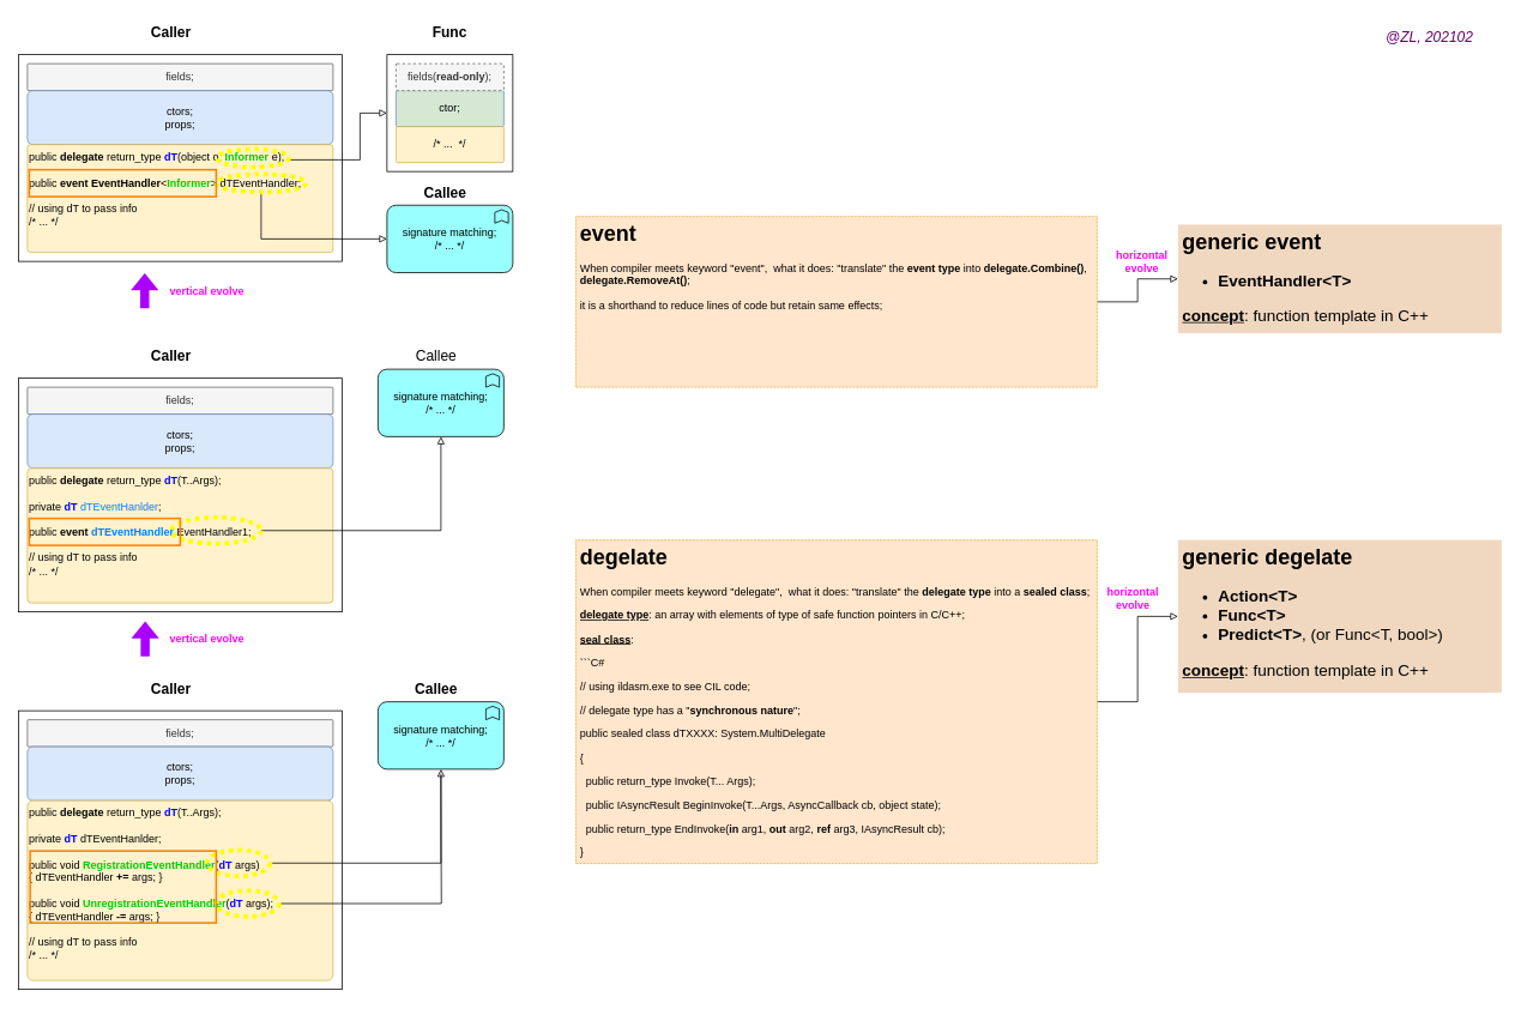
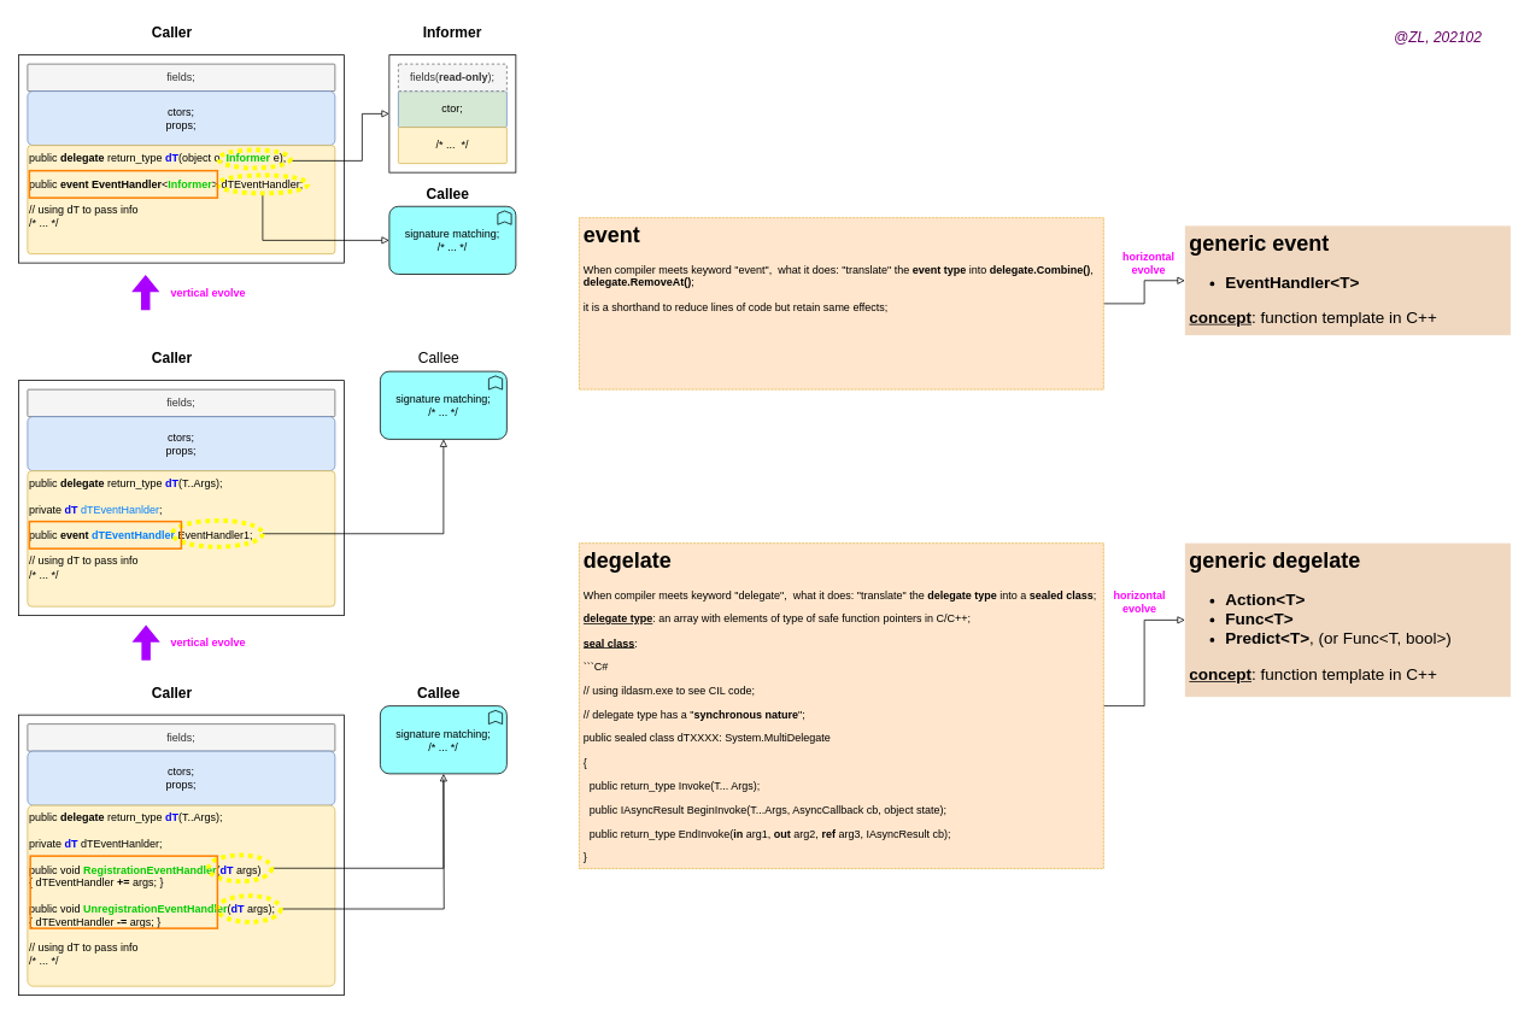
  <mxCell id="0" />
  <mxCell id="1" parent="0" />
  <mxCell id="2" value="" style="rounded=0;whiteSpace=wrap;html=1;" parent="1" vertex="1"><mxGeometry x="20" y="60" width="360" height="230" as="geometry" /></mxCell>
  <mxCell id="3" value="@ZL, 202102" style="text;html=1;strokeColor=none;fillColor=none;align=center;verticalAlign=middle;whiteSpace=wrap;rounded=0;fontSize=16;fontStyle=2;fontColor=#660066;" parent="1" vertex="1"><mxGeometry x="1530" y="30" width="120" height="20" as="geometry" /></mxCell>
  <mxCell id="4" value="fields;" style="rounded=1;whiteSpace=wrap;html=1;fillColor=#f5f5f5;strokeColor=#666666;fontColor=#333333;arcSize=4;" parent="1" vertex="1"><mxGeometry x="30" y="70" width="340" height="30" as="geometry" /></mxCell>
  <mxCell id="5" value="ctors;&lt;br&gt;props;" style="rounded=1;whiteSpace=wrap;html=1;fillColor=#dae8fc;strokeColor=#6c8ebf;arcSize=10;" parent="1" vertex="1"><mxGeometry x="30" y="100" width="340" height="60" as="geometry" /></mxCell>
  <mxCell id="6" value="public &lt;b&gt;delegate &lt;/b&gt;return_type&amp;nbsp;&lt;font color=&quot;#0000ff&quot; style=&quot;font-weight: bold&quot;&gt;dT&lt;/font&gt;(object o, &lt;b&gt;&lt;font color=&quot;#00cc00&quot;&gt;Informer&lt;/font&gt; &lt;/b&gt;e);&lt;br&gt;&lt;br&gt;public &lt;b&gt;event EventHandler&lt;/b&gt;&amp;lt;&lt;b&gt;&lt;font color=&quot;#00cc00&quot;&gt;Informer&lt;/font&gt;&lt;/b&gt;&amp;gt;&lt;font color=&quot;#0000ff&quot; style=&quot;font-weight: bold&quot;&gt;&amp;nbsp;&lt;/font&gt;dTEventHandler;&lt;br&gt;&lt;br&gt;// using dT to pass info&lt;br&gt;/* ... */" style="rounded=1;whiteSpace=wrap;html=1;verticalAlign=top;align=left;arcSize=3;fillColor=#fff2cc;strokeColor=#d6b656;" parent="1" vertex="1"><mxGeometry x="30" y="160" width="340" height="120" as="geometry" /></mxCell>
  <mxCell id="7" value="" style="rounded=0;whiteSpace=wrap;html=1;" parent="1" vertex="1"><mxGeometry x="430" y="60" width="140" height="130" as="geometry" /></mxCell>
  <mxCell id="8" value="ctor;" style="rounded=1;whiteSpace=wrap;html=1;align=center;arcSize=4;fillColor=#d5e8d4;strokeColor=#6c8ebf;" parent="1" vertex="1"><mxGeometry x="440" y="100" width="120" height="40" as="geometry" /></mxCell>
  <mxCell id="9" value="fields(&lt;b&gt;read-only&lt;/b&gt;);" style="rounded=1;whiteSpace=wrap;html=1;align=center;arcSize=4;fillColor=#f5f5f5;strokeColor=#666666;fontColor=#333333;dashed=1;" parent="1" vertex="1"><mxGeometry x="440" y="70" width="120" height="30" as="geometry" /></mxCell>
  <mxCell id="10" value="/* ...&amp;nbsp; */" style="rounded=1;whiteSpace=wrap;html=1;align=center;arcSize=4;fillColor=#fff2cc;strokeColor=#d6b656;" parent="1" vertex="1"><mxGeometry x="440" y="140" width="120" height="40" as="geometry" /></mxCell>
  <mxCell id="11" value="&lt;b&gt;&lt;font style=&quot;font-size: 16px&quot;&gt;Caller&lt;/font&gt;&lt;/b&gt;" style="text;html=1;strokeColor=none;fillColor=none;align=center;verticalAlign=middle;whiteSpace=wrap;rounded=0;" parent="1" vertex="1"><mxGeometry x="150" y="20" width="80" height="30" as="geometry" /></mxCell>
- <mxCell id="12" value="&lt;b&gt;&lt;font style=&quot;font-size: 16px&quot;&gt;Func&lt;/font&gt;&lt;/b&gt;" style="text;html=1;strokeColor=none;fillColor=none;align=center;verticalAlign=middle;whiteSpace=wrap;rounded=0;" parent="1" vertex="1"><mxGeometry x="460" y="20" width="80" height="30" as="geometry" /></mxCell>
+ <mxCell id="12" value="&lt;b&gt;&lt;font style=&quot;font-size: 16px&quot;&gt;Informer&lt;/font&gt;&lt;/b&gt;" style="text;html=1;strokeColor=none;fillColor=none;align=center;verticalAlign=middle;whiteSpace=wrap;rounded=0;" parent="1" vertex="1"><mxGeometry x="460" y="20" width="80" height="30" as="geometry" /></mxCell>
  <mxCell id="13" value="signature matching;&lt;br&gt;/* ... */" style="html=1;outlineConnect=0;whiteSpace=wrap;fillColor=#99ffff;shape=mxgraph.archimate3.application;appType=func;archiType=rounded;align=center;" parent="1" vertex="1"><mxGeometry x="430" y="227.5" width="140" height="75" as="geometry" /></mxCell>
  <mxCell id="14" value="&lt;span style=&quot;font-size: 16px&quot;&gt;&lt;b&gt;Callee&lt;/b&gt;&lt;/span&gt;" style="text;html=1;strokeColor=none;fillColor=none;align=center;verticalAlign=middle;whiteSpace=wrap;rounded=0;" parent="1" vertex="1"><mxGeometry x="455" y="197.5" width="80" height="30" as="geometry" /></mxCell>
  <mxCell id="15" style="edgeStyle=orthogonalEdgeStyle;rounded=0;orthogonalLoop=1;jettySize=auto;html=1;exitX=1;exitY=0.5;exitDx=0;exitDy=0;entryX=0;entryY=0.5;entryDx=0;entryDy=0;endArrow=block;endFill=0;fontColor=#FF00FF;" parent="1" source="16" target="7" edge="1"><mxGeometry relative="1" as="geometry"><Array as="points"><mxPoint x="400" y="177" /><mxPoint x="400" y="125" /></Array></mxGeometry></mxCell>
  <mxCell id="16" value="" style="ellipse;whiteSpace=wrap;html=1;align=center;fillColor=none;dashed=1;strokeColor=#FFFF00;strokeWidth=5;dashPattern=1 1;" parent="1" vertex="1"><mxGeometry x="241" y="165" width="80" height="20" as="geometry" /></mxCell>
  <mxCell id="17" style="edgeStyle=orthogonalEdgeStyle;rounded=0;orthogonalLoop=1;jettySize=auto;html=1;exitX=0.5;exitY=1;exitDx=0;exitDy=0;entryX=0;entryY=0.5;entryDx=0;entryDy=0;entryPerimeter=0;endArrow=block;endFill=0;fontColor=#FF00FF;" parent="1" source="18" target="13" edge="1"><mxGeometry relative="1" as="geometry" /></mxCell>
  <mxCell id="18" value="" style="ellipse;whiteSpace=wrap;html=1;align=center;fillColor=none;dashed=1;strokeColor=#FFFF00;strokeWidth=5;dashPattern=1 1;" parent="1" vertex="1"><mxGeometry x="240" y="193" width="100" height="20" as="geometry" /></mxCell>
  <mxCell id="19" value="" style="rounded=0;whiteSpace=wrap;html=1;" parent="1" vertex="1"><mxGeometry x="20" y="420" width="360" height="260" as="geometry" /></mxCell>
  <mxCell id="20" value="fields;" style="rounded=1;whiteSpace=wrap;html=1;fillColor=#f5f5f5;strokeColor=#666666;fontColor=#333333;arcSize=4;" parent="1" vertex="1"><mxGeometry x="30" y="430" width="340" height="30" as="geometry" /></mxCell>
  <mxCell id="21" value="ctors;&lt;br&gt;props;" style="rounded=1;whiteSpace=wrap;html=1;fillColor=#dae8fc;strokeColor=#6c8ebf;arcSize=10;" parent="1" vertex="1"><mxGeometry x="30" y="460" width="340" height="60" as="geometry" /></mxCell>
  <mxCell id="22" value="public &lt;b&gt;delegate &lt;/b&gt;return_type&amp;nbsp;&lt;font color=&quot;#0000ff&quot; style=&quot;font-weight: bold&quot;&gt;dT&lt;/font&gt;(T..Args);&lt;br&gt;&lt;br&gt;private &lt;b&gt;&lt;font color=&quot;#0000ff&quot;&gt;dT &lt;/font&gt;&lt;/b&gt;&lt;font color=&quot;#007fff&quot;&gt;dTEventHanlder&lt;/font&gt;;&lt;br&gt;&lt;br&gt;public &lt;b&gt;event &lt;font color=&quot;#007fff&quot;&gt;dTEventHandler&lt;/font&gt;&amp;nbsp;&lt;/b&gt;EventHandler1;&lt;br&gt;&lt;br&gt;// using dT to pass info&lt;br&gt;/* ... */" style="rounded=1;whiteSpace=wrap;html=1;verticalAlign=top;align=left;arcSize=3;fillColor=#fff2cc;strokeColor=#d6b656;" parent="1" vertex="1"><mxGeometry x="30" y="520" width="340" height="150" as="geometry" /></mxCell>
  <mxCell id="23" value="&lt;b&gt;&lt;font style=&quot;font-size: 16px&quot;&gt;Caller&lt;/font&gt;&lt;/b&gt;" style="text;html=1;strokeColor=none;fillColor=none;align=center;verticalAlign=middle;whiteSpace=wrap;rounded=0;" parent="1" vertex="1"><mxGeometry x="150" y="380" width="80" height="30" as="geometry" /></mxCell>
  <mxCell id="24" value="signature matching;&lt;br&gt;/* ... */" style="html=1;outlineConnect=0;whiteSpace=wrap;fillColor=#99ffff;shape=mxgraph.archimate3.application;appType=func;archiType=rounded;align=center;" parent="1" vertex="1"><mxGeometry x="420" y="410" width="140" height="75" as="geometry" /></mxCell>
  <mxCell id="25" value="&lt;span style=&quot;font-size: 16px&quot;&gt;Callee&lt;/span&gt;" style="text;html=1;strokeColor=none;fillColor=none;align=center;verticalAlign=middle;whiteSpace=wrap;rounded=0;" parent="1" vertex="1"><mxGeometry x="445" y="380" width="80" height="30" as="geometry" /></mxCell>
  <mxCell id="26" style="edgeStyle=orthogonalEdgeStyle;rounded=0;orthogonalLoop=1;jettySize=auto;html=1;exitX=1;exitY=0.5;exitDx=0;exitDy=0;endArrow=block;endFill=0;entryX=0.5;entryY=1;entryDx=0;entryDy=0;entryPerimeter=0;" parent="1" source="27" target="24" edge="1"><mxGeometry relative="1" as="geometry"><mxPoint x="490" y="490" as="targetPoint" /></mxGeometry></mxCell>
  <mxCell id="27" value="" style="ellipse;whiteSpace=wrap;html=1;dashed=1;dashPattern=1 1;strokeColor=#FFFF00;strokeWidth=5;fillColor=none;align=center;" parent="1" vertex="1"><mxGeometry x="190" y="575" width="100" height="29" as="geometry" /></mxCell>
  <mxCell id="28" style="edgeStyle=orthogonalEdgeStyle;rounded=0;orthogonalLoop=1;jettySize=auto;html=1;entryX=0;entryY=0.5;entryDx=0;entryDy=0;endArrow=block;endFill=0;fontColor=#FF00FF;" parent="1" source="29" target="45" edge="1"><mxGeometry relative="1" as="geometry" /></mxCell>
  <mxCell id="29" value="&lt;h1&gt;degelate&lt;/h1&gt;&lt;p&gt;When compiler meets keyword &quot;delegate&quot;,&amp;nbsp; what it does:&amp;nbsp;&lt;span&gt;&quot;translate&quot; the &lt;b&gt;delegate type &lt;/b&gt;into a &lt;b&gt;sealed class&lt;/b&gt;;&lt;/span&gt;&lt;/p&gt;&lt;p&gt;&lt;b&gt;&lt;u&gt;delegate type&lt;/u&gt;&lt;/b&gt;: an array with elements of type of safe function pointers in C/C++;&lt;/p&gt;&lt;p&gt;&lt;b&gt;&lt;u&gt;seal class&lt;/u&gt;&lt;/b&gt;:&lt;/p&gt;&lt;p&gt;```C#&lt;/p&gt;&lt;p&gt;// using ildasm.exe to see CIL code;&lt;/p&gt;&lt;p&gt;// delegate type has a &quot;&lt;b&gt;synchronous nature&lt;/b&gt;&quot;;&lt;/p&gt;&lt;p&gt;public sealed class dTXXXX: System.MultiDelegate&lt;/p&gt;&lt;p&gt;{&lt;/p&gt;&lt;p&gt;&amp;nbsp; public return_type Invoke(T... Args);&lt;/p&gt;&lt;p&gt;&amp;nbsp; public IAsyncResult BeginInvoke(T...Args, AsyncCallback cb, object state);&lt;/p&gt;&lt;p&gt;&amp;nbsp; public return_type EndInvoke(&lt;b&gt;in&lt;/b&gt; arg1, &lt;b&gt;out &lt;/b&gt;arg2, &lt;b&gt;ref&lt;/b&gt; arg3, IAsyncResult cb);&lt;/p&gt;&lt;p&gt;}&lt;/p&gt;&lt;p&gt;```&lt;/p&gt;" style="text;html=1;strokeColor=#d79b00;fillColor=#ffe6cc;spacing=5;spacingTop=-20;whiteSpace=wrap;overflow=hidden;rounded=0;dashed=1;dashPattern=1 1;align=left;" parent="1" vertex="1"><mxGeometry x="640" y="600" width="580" height="360" as="geometry" /></mxCell>
  <mxCell id="30" style="edgeStyle=orthogonalEdgeStyle;rounded=0;orthogonalLoop=1;jettySize=auto;html=1;exitX=1;exitY=0.5;exitDx=0;exitDy=0;entryX=0;entryY=0.5;entryDx=0;entryDy=0;endArrow=block;endFill=0;fontColor=#FF00FF;" parent="1" source="31" target="49" edge="1"><mxGeometry relative="1" as="geometry" /></mxCell>
  <mxCell id="31" value="&lt;h1&gt;event&lt;/h1&gt;&lt;p&gt;When compiler meets keyword &quot;event&quot;,&amp;nbsp; what it does:&amp;nbsp;&quot;translate&quot; the &lt;b&gt;event type &lt;/b&gt;into &lt;b&gt;delegate.Combine()&lt;/b&gt;, &lt;b&gt;delegate.RemoveAt()&lt;/b&gt;;&lt;/p&gt;&lt;p&gt;it is a shorthand to reduce lines of code but retain same effects;&lt;/p&gt;" style="text;html=1;strokeColor=#d79b00;fillColor=#ffe6cc;spacing=5;spacingTop=-20;whiteSpace=wrap;overflow=hidden;rounded=0;dashed=1;dashPattern=1 1;align=left;" parent="1" vertex="1"><mxGeometry x="640" y="240" width="580" height="190" as="geometry" /></mxCell>
  <mxCell id="32" value="" style="rounded=0;whiteSpace=wrap;html=1;" parent="1" vertex="1"><mxGeometry x="20" y="790" width="360" height="310" as="geometry" /></mxCell>
  <mxCell id="33" value="fields;" style="rounded=1;whiteSpace=wrap;html=1;fillColor=#f5f5f5;strokeColor=#666666;fontColor=#333333;arcSize=4;" parent="1" vertex="1"><mxGeometry x="30" y="800" width="340" height="30" as="geometry" /></mxCell>
  <mxCell id="34" value="ctors;&lt;br&gt;props;" style="rounded=1;whiteSpace=wrap;html=1;fillColor=#dae8fc;strokeColor=#6c8ebf;arcSize=10;" parent="1" vertex="1"><mxGeometry x="30" y="830" width="340" height="60" as="geometry" /></mxCell>
  <mxCell id="35" value="public &lt;b&gt;delegate &lt;/b&gt;return_type&amp;nbsp;&lt;font color=&quot;#0000ff&quot; style=&quot;font-weight: bold&quot;&gt;dT&lt;/font&gt;(T..Args);&lt;br&gt;&lt;br&gt;private &lt;b&gt;&lt;font color=&quot;#0000ff&quot;&gt;dT &lt;/font&gt;&lt;/b&gt;dTEventHanlder;&lt;br&gt;&lt;br&gt;public void &lt;b&gt;&lt;font color=&quot;#00cc00&quot;&gt;RegistrationEventHandler&lt;/font&gt;&lt;/b&gt;(&lt;b&gt;&lt;font color=&quot;#0000ff&quot;&gt;dT &lt;/font&gt;&lt;/b&gt;args)&lt;br&gt;{ dTEventHandler &lt;b&gt;+=&lt;/b&gt; args; }&lt;br&gt;&lt;br&gt;public void &lt;b&gt;&lt;font color=&quot;#00cc00&quot;&gt;UnregistrationEventHandler&lt;/font&gt;&lt;/b&gt;(&lt;b&gt;&lt;font color=&quot;#0000ff&quot;&gt;dT &lt;/font&gt;&lt;/b&gt;args);&lt;br&gt;{ dTEventHandler &lt;b&gt;-=&lt;/b&gt; args; }&lt;br&gt;&lt;br&gt;// using dT to pass info&lt;br&gt;/* ... */" style="rounded=1;whiteSpace=wrap;html=1;verticalAlign=top;align=left;arcSize=3;fillColor=#fff2cc;strokeColor=#d6b656;" parent="1" vertex="1"><mxGeometry x="30" y="890" width="340" height="200" as="geometry" /></mxCell>
  <mxCell id="36" value="&lt;b&gt;&lt;font style=&quot;font-size: 16px&quot;&gt;Caller&lt;/font&gt;&lt;/b&gt;" style="text;html=1;strokeColor=none;fillColor=none;align=center;verticalAlign=middle;whiteSpace=wrap;rounded=0;" parent="1" vertex="1"><mxGeometry x="150" y="750" width="80" height="30" as="geometry" /></mxCell>
  <mxCell id="37" value="signature matching;&lt;br&gt;/* ... */" style="html=1;outlineConnect=0;whiteSpace=wrap;fillColor=#99ffff;shape=mxgraph.archimate3.application;appType=func;archiType=rounded;align=center;" parent="1" vertex="1"><mxGeometry x="420" y="780" width="140" height="75" as="geometry" /></mxCell>
  <mxCell id="38" value="&lt;span style=&quot;font-size: 16px&quot;&gt;&lt;b&gt;Callee&lt;/b&gt;&lt;/span&gt;" style="text;html=1;strokeColor=none;fillColor=none;align=center;verticalAlign=middle;whiteSpace=wrap;rounded=0;" parent="1" vertex="1"><mxGeometry x="445" y="750" width="80" height="30" as="geometry" /></mxCell>
  <mxCell id="39" style="edgeStyle=orthogonalEdgeStyle;rounded=0;orthogonalLoop=1;jettySize=auto;html=1;exitX=1;exitY=0.5;exitDx=0;exitDy=0;entryX=0.5;entryY=1;entryDx=0;entryDy=0;entryPerimeter=0;endArrow=block;endFill=0;" parent="1" source="40" target="37" edge="1"><mxGeometry relative="1" as="geometry" /></mxCell>
  <mxCell id="40" value="" style="ellipse;whiteSpace=wrap;html=1;dashed=1;dashPattern=1 1;strokeColor=#FFFF00;strokeWidth=5;fillColor=none;align=center;" parent="1" vertex="1"><mxGeometry x="230" y="945" width="70" height="29" as="geometry" /></mxCell>
  <mxCell id="41" style="edgeStyle=orthogonalEdgeStyle;rounded=0;orthogonalLoop=1;jettySize=auto;html=1;exitX=1;exitY=0.5;exitDx=0;exitDy=0;endArrow=none;endFill=0;" parent="1" source="42" edge="1"><mxGeometry relative="1" as="geometry"><mxPoint x="490" y="860" as="targetPoint" /></mxGeometry></mxCell>
  <mxCell id="42" value="" style="ellipse;whiteSpace=wrap;html=1;dashed=1;dashPattern=1 1;strokeColor=#FFFF00;strokeWidth=5;fillColor=none;align=center;" parent="1" vertex="1"><mxGeometry x="240" y="990" width="70" height="29" as="geometry" /></mxCell>
  <mxCell id="43" value="" style="rounded=0;whiteSpace=wrap;html=1;strokeColor=#FF8000;strokeWidth=2;fillColor=none;align=left;" parent="1" vertex="1"><mxGeometry x="33" y="946" width="207" height="80" as="geometry" /></mxCell>
  <mxCell id="44" value="" style="rounded=0;whiteSpace=wrap;html=1;strokeColor=#FF8000;strokeWidth=2;fillColor=none;align=left;" parent="1" vertex="1"><mxGeometry x="32" y="576" width="168" height="30" as="geometry" /></mxCell>
  <mxCell id="45" value="&lt;h1&gt;generic degelate&lt;/h1&gt;&lt;p style=&quot;font-size: 16px&quot;&gt;&lt;/p&gt;&lt;ul style=&quot;font-size: 18px&quot;&gt;&lt;li&gt;&lt;b&gt;Action&amp;lt;T&amp;gt;&lt;/b&gt;&lt;/li&gt;&lt;li&gt;&lt;b&gt;Func&amp;lt;T&amp;gt;&lt;/b&gt;&lt;/li&gt;&lt;li&gt;&lt;b&gt;Predict&amp;lt;T&amp;gt;&lt;/b&gt;, (or Func&amp;lt;T, bool&amp;gt;)&lt;/li&gt;&lt;/ul&gt;&lt;div&gt;&lt;span style=&quot;font-size: 18px&quot;&gt;&lt;b&gt;&lt;u&gt;concept&lt;/u&gt;&lt;/b&gt;: function template in C++&lt;/span&gt;&lt;/div&gt;&lt;p&gt;&lt;/p&gt;" style="text;html=1;strokeColor=none;fillColor=#F0D8C0;spacing=5;spacingTop=-20;whiteSpace=wrap;overflow=hidden;rounded=0;dashed=1;dashPattern=1 1;align=left;" parent="1" vertex="1"><mxGeometry x="1310" y="600" width="360" height="170" as="geometry" /></mxCell>
  <mxCell id="46" value="" style="shape=flexArrow;endArrow=classic;html=1;fillColor=#aa00ff;strokeColor=none;" parent="1" edge="1"><mxGeometry width="50" height="50" relative="1" as="geometry"><mxPoint x="161" y="730" as="sourcePoint" /><mxPoint x="161" y="690" as="targetPoint" /></mxGeometry></mxCell>
  <mxCell id="47" value="" style="shape=flexArrow;endArrow=classic;html=1;fillColor=#aa00ff;strokeColor=none;" parent="1" edge="1"><mxGeometry width="50" height="50" relative="1" as="geometry"><mxPoint x="160.5" y="342.5" as="sourcePoint" /><mxPoint x="160.5" y="302.5" as="targetPoint" /></mxGeometry></mxCell>
  <mxCell id="48" value="vertical evolve" style="text;html=1;strokeColor=none;fillColor=none;align=center;verticalAlign=middle;whiteSpace=wrap;rounded=0;fontStyle=1;fontColor=#FF00FF;" parent="1" vertex="1"><mxGeometry x="179.5" y="312.5" width="100" height="20" as="geometry" /></mxCell>
  <mxCell id="49" value="&lt;h1&gt;generic event&lt;/h1&gt;&lt;p style=&quot;font-size: 16px&quot;&gt;&lt;/p&gt;&lt;ul style=&quot;font-size: 18px&quot;&gt;&lt;li&gt;&lt;b&gt;EventHandler&amp;lt;T&amp;gt;&lt;/b&gt;&lt;/li&gt;&lt;/ul&gt;&lt;div&gt;&lt;span style=&quot;font-size: 18px&quot;&gt;&lt;b&gt;&lt;u&gt;concept&lt;/u&gt;&lt;/b&gt;: function template in C++&lt;/span&gt;&lt;/div&gt;&lt;p&gt;&lt;/p&gt;" style="text;html=1;strokeColor=none;fillColor=#F0D8C0;spacing=5;spacingTop=-20;whiteSpace=wrap;overflow=hidden;rounded=0;dashed=1;dashPattern=1 1;align=left;" parent="1" vertex="1"><mxGeometry x="1310" y="249" width="360" height="121" as="geometry" /></mxCell>
  <mxCell id="50" value="vertical evolve" style="text;html=1;strokeColor=none;fillColor=none;align=center;verticalAlign=middle;whiteSpace=wrap;rounded=0;fontStyle=1;fontColor=#FF00FF;" parent="1" vertex="1"><mxGeometry x="180" y="700" width="100" height="20" as="geometry" /></mxCell>
  <mxCell id="51" value="horizontal evolve" style="text;html=1;strokeColor=none;fillColor=none;align=center;verticalAlign=middle;whiteSpace=wrap;rounded=0;fontStyle=1;fontColor=#FF00FF;" parent="1" vertex="1"><mxGeometry x="1220" y="280" width="100" height="20" as="geometry" /></mxCell>
  <mxCell id="52" value="horizontal evolve" style="text;html=1;strokeColor=none;fillColor=none;align=center;verticalAlign=middle;whiteSpace=wrap;rounded=0;fontStyle=1;fontColor=#FF00FF;" parent="1" vertex="1"><mxGeometry x="1210" y="655" width="100" height="20" as="geometry" /></mxCell>
  <mxCell id="53" value="" style="rounded=0;whiteSpace=wrap;html=1;strokeColor=#FF8000;strokeWidth=2;fillColor=none;align=left;" parent="1" vertex="1"><mxGeometry x="32" y="188" width="208" height="30" as="geometry" /></mxCell>
